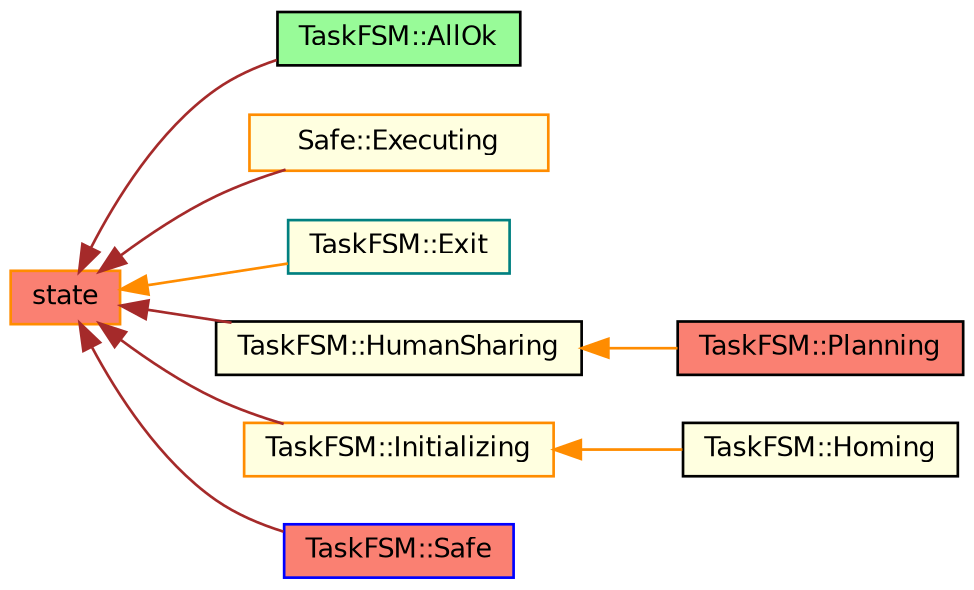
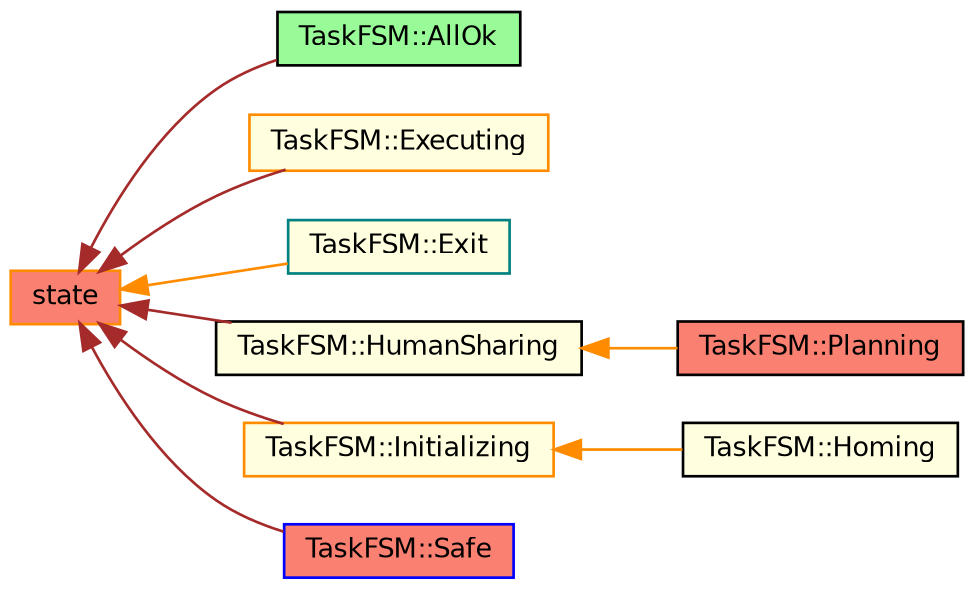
  digraph {
    rankdir=LR
    node [color=black fillcolor=lightyellow fontname=Helvetica fontsize=10 shape=record style=filled]
    edge [color=brown dir=back fontname=Helvetica fontsize=10 labelfontname=Helvetica labelfontsize=10 style=solid]
    n1 [color=darkorange fillcolor=salmon height=0.2 label=state width=0.4]
    n2 [fillcolor=palegreen height=0.2 label="TaskFSM::AllOk" width=0.4]
-   n3 [color=darkorange height=0.2 label="Safe::Executing" width=0.4]
+   n3 [color=darkorange height=0.2 label="TaskFSM::Executing" width=0.4]
    n4 [color=teal height=0.2 label="TaskFSM::Exit" width=0.4]
    n5 [height=0.2 label="TaskFSM::HumanSharing" width=0.4]
    n6 [color=darkorange height=0.2 label="TaskFSM::Initializing" width=0.4]
    n7 [color=blue fillcolor=salmon height=0.2 label="TaskFSM::Safe" width=0.4]
    n8 [height=0.2 label="TaskFSM::Homing" width=0.4]
    n9 [fillcolor=salmon height=0.2 label="TaskFSM::Planning" width=0.4]
    n1 -> n2
    n1 -> n3
    n1 -> n4 [color=darkorange]
    n1 -> n5
    n1 -> n6
    n1 -> n7
    n5 -> n9 [color=darkorange]
    n6 -> n8 [color=darkorange]
  }
